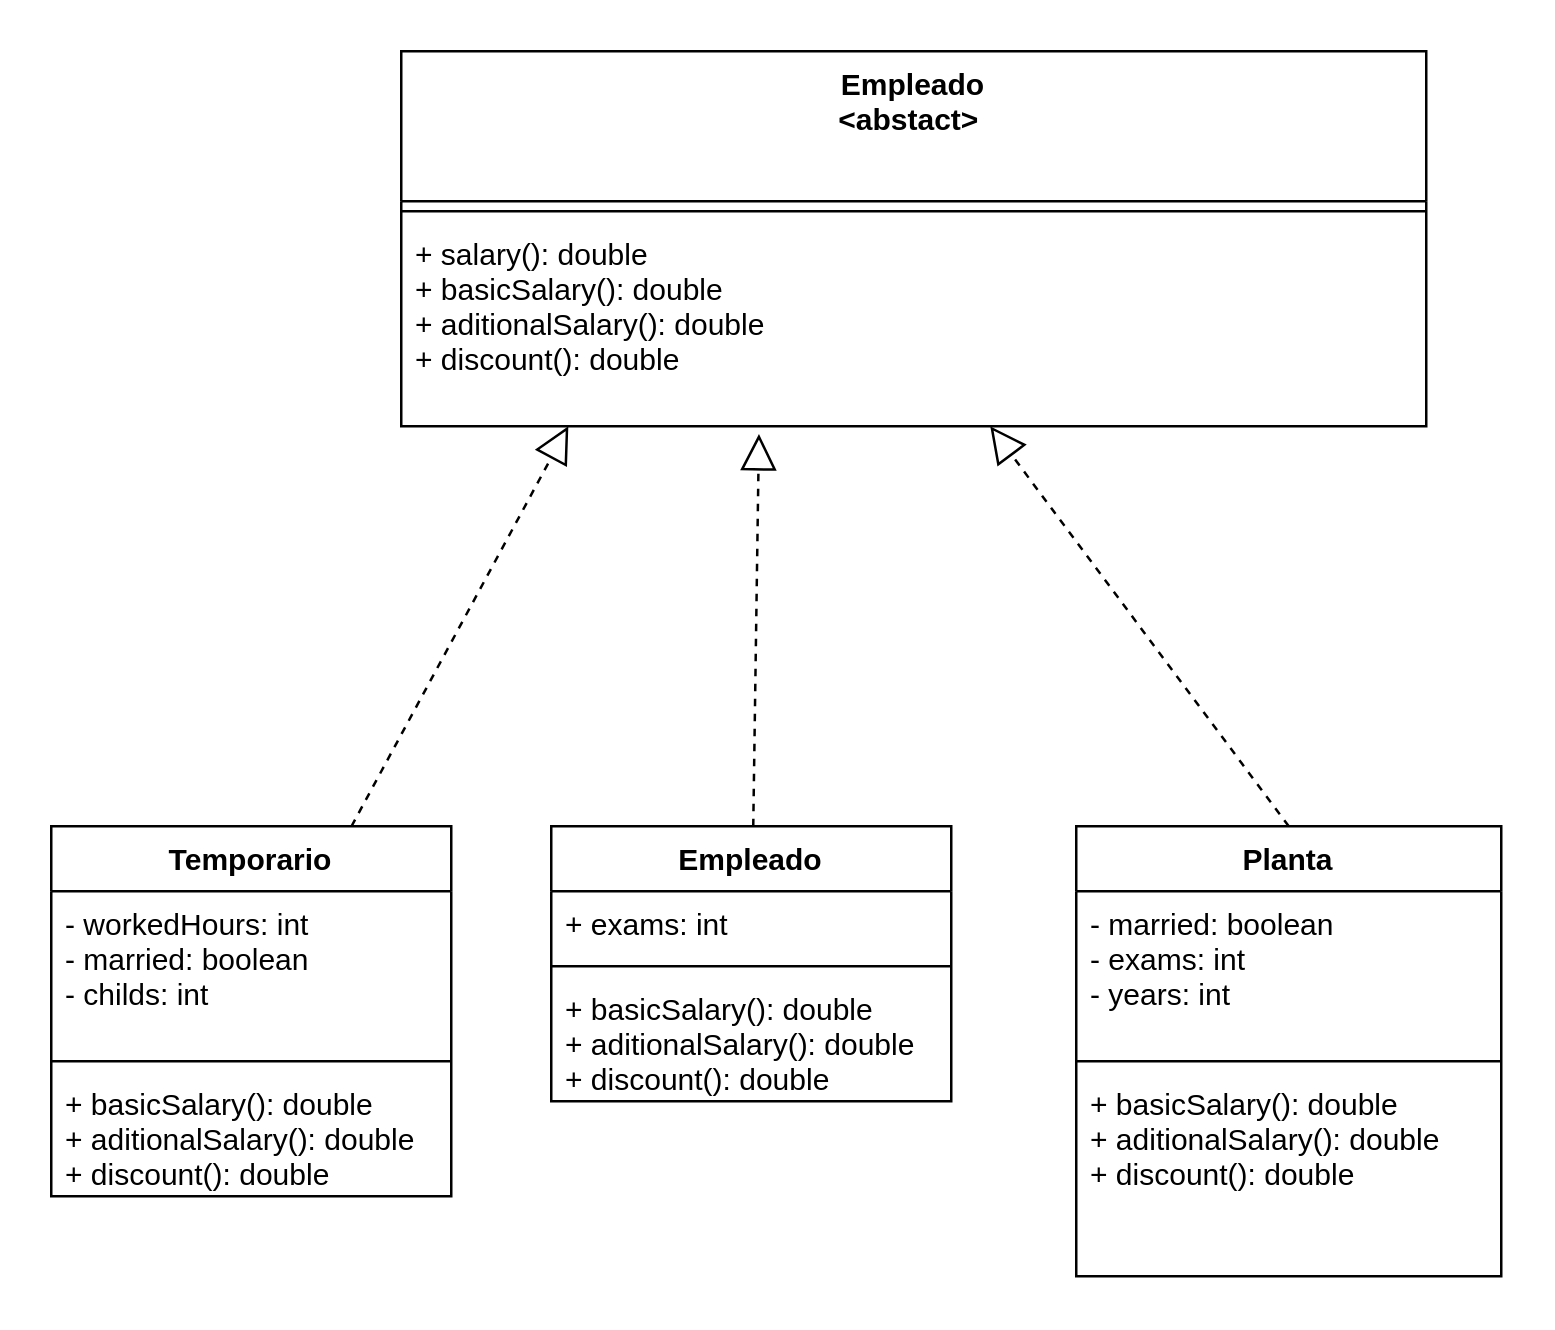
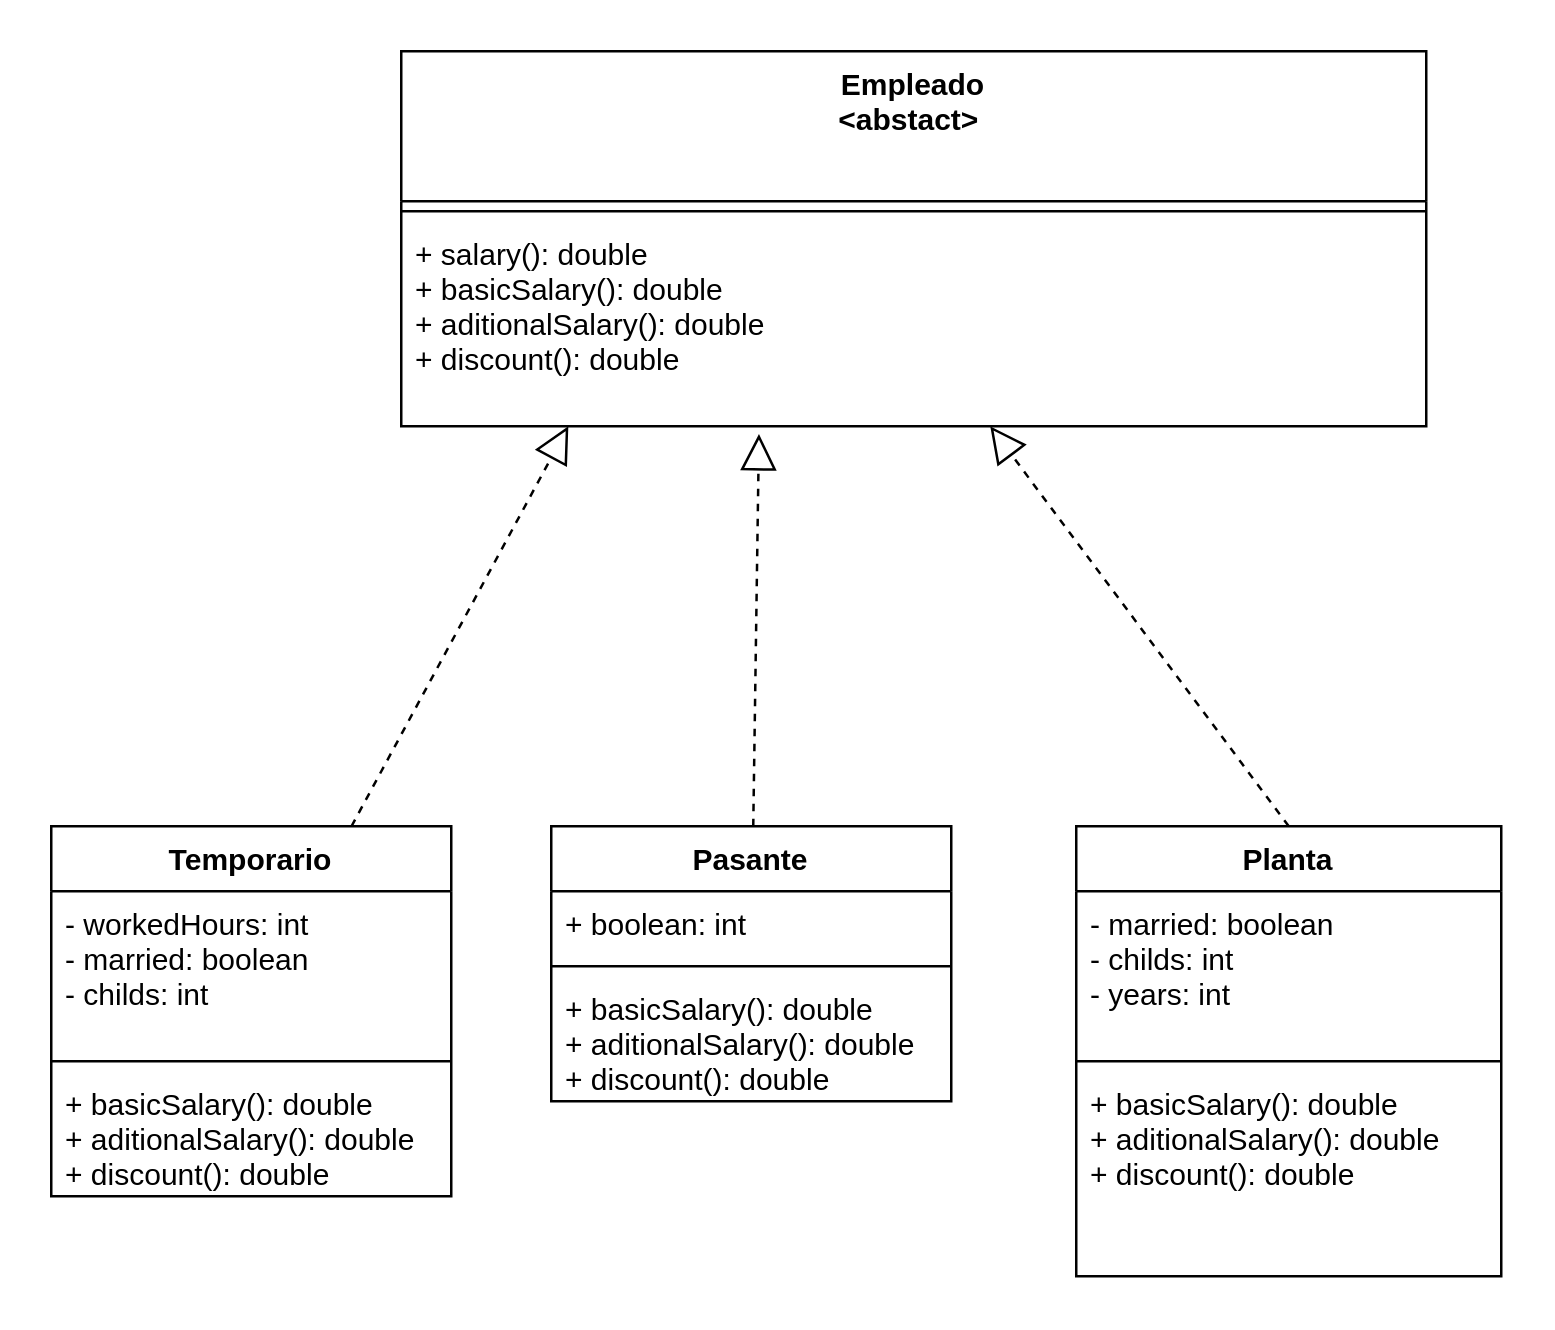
  <mxCell id="0" />
  <mxCell id="1" parent="0" />
  <mxCell id="2" value="Empleado&#10;&lt;abstact&gt; " style="swimlane;fontStyle=1;align=center;verticalAlign=top;childLayout=stackLayout;horizontal=1;startSize=60;horizontalStack=0;resizeParent=1;resizeParentMax=0;resizeLast=0;collapsible=1;marginBottom=0;" vertex="1" parent="1"><mxGeometry x="160" y="20" width="410" height="150" as="geometry" /></mxCell>
  <mxCell id="3" value="" style="line;strokeWidth=1;fillColor=none;align=left;verticalAlign=middle;spacingTop=-1;spacingLeft=3;spacingRight=3;rotatable=0;labelPosition=right;points=[];portConstraint=eastwest;" vertex="1" parent="2"><mxGeometry y="60" width="410" height="8" as="geometry" /></mxCell>
  <mxCell id="4" value="+ salary(): double&#10;+ basicSalary(): double&#10;+ aditionalSalary(): double&#10;+ discount(): double" style="text;strokeColor=none;fillColor=none;align=left;verticalAlign=top;spacingLeft=4;spacingRight=4;overflow=hidden;rotatable=0;points=[[0,0.5],[1,0.5]];portConstraint=eastwest;" vertex="1" parent="2"><mxGeometry y="68" width="410" height="82" as="geometry" /></mxCell>
  <mxCell id="5" value="Temporario" style="swimlane;fontStyle=1;align=center;verticalAlign=top;childLayout=stackLayout;horizontal=1;startSize=26;horizontalStack=0;resizeParent=1;resizeParentMax=0;resizeLast=0;collapsible=1;marginBottom=0;" vertex="1" parent="1"><mxGeometry x="20" y="330" width="160" height="148" as="geometry" /></mxCell>
  <mxCell id="6" value="- workedHours: int&#10;- married: boolean&#10;- childs: int" style="text;strokeColor=none;fillColor=none;align=left;verticalAlign=top;spacingLeft=4;spacingRight=4;overflow=hidden;rotatable=0;points=[[0,0.5],[1,0.5]];portConstraint=eastwest;" vertex="1" parent="5"><mxGeometry y="26" width="160" height="64" as="geometry" /></mxCell>
  <mxCell id="7" value="" style="line;strokeWidth=1;fillColor=none;align=left;verticalAlign=middle;spacingTop=-1;spacingLeft=3;spacingRight=3;rotatable=0;labelPosition=right;points=[];portConstraint=eastwest;" vertex="1" parent="5"><mxGeometry y="90" width="160" height="8" as="geometry" /></mxCell>
  <mxCell id="8" value="+ basicSalary(): double&#10;+ aditionalSalary(): double&#10;+ discount(): double" style="text;strokeColor=none;fillColor=none;align=left;verticalAlign=top;spacingLeft=4;spacingRight=4;overflow=hidden;rotatable=0;points=[[0,0.5],[1,0.5]];portConstraint=eastwest;" vertex="1" parent="5"><mxGeometry y="98" width="160" height="50" as="geometry" /></mxCell>
- <mxCell id="9" value="Empleado" style="swimlane;fontStyle=1;align=center;verticalAlign=top;childLayout=stackLayout;horizontal=1;startSize=26;horizontalStack=0;resizeParent=1;resizeParentMax=0;resizeLast=0;collapsible=1;marginBottom=0;" vertex="1" parent="1"><mxGeometry x="220" y="330" width="160" height="110" as="geometry" /></mxCell>
- <mxCell id="10" value="+ exams: int" style="text;strokeColor=none;fillColor=none;align=left;verticalAlign=top;spacingLeft=4;spacingRight=4;overflow=hidden;rotatable=0;points=[[0,0.5],[1,0.5]];portConstraint=eastwest;" vertex="1" parent="9"><mxGeometry y="26" width="160" height="26" as="geometry" /></mxCell>
+ <mxCell id="9" value="Pasante" style="swimlane;fontStyle=1;align=center;verticalAlign=top;childLayout=stackLayout;horizontal=1;startSize=26;horizontalStack=0;resizeParent=1;resizeParentMax=0;resizeLast=0;collapsible=1;marginBottom=0;" vertex="1" parent="1"><mxGeometry x="220" y="330" width="160" height="110" as="geometry" /></mxCell>
+ <mxCell id="10" value="+ boolean: int" style="text;strokeColor=none;fillColor=none;align=left;verticalAlign=top;spacingLeft=4;spacingRight=4;overflow=hidden;rotatable=0;points=[[0,0.5],[1,0.5]];portConstraint=eastwest;" vertex="1" parent="9"><mxGeometry y="26" width="160" height="26" as="geometry" /></mxCell>
  <mxCell id="11" value="" style="line;strokeWidth=1;fillColor=none;align=left;verticalAlign=middle;spacingTop=-1;spacingLeft=3;spacingRight=3;rotatable=0;labelPosition=right;points=[];portConstraint=eastwest;" vertex="1" parent="9"><mxGeometry y="52" width="160" height="8" as="geometry" /></mxCell>
  <mxCell id="12" value="+ basicSalary(): double&#10;+ aditionalSalary(): double&#10;+ discount(): double" style="text;strokeColor=none;fillColor=none;align=left;verticalAlign=top;spacingLeft=4;spacingRight=4;overflow=hidden;rotatable=0;points=[[0,0.5],[1,0.5]];portConstraint=eastwest;" vertex="1" parent="9"><mxGeometry y="60" width="160" height="50" as="geometry" /></mxCell>
  <mxCell id="13" value="Planta" style="swimlane;fontStyle=1;align=center;verticalAlign=top;childLayout=stackLayout;horizontal=1;startSize=26;horizontalStack=0;resizeParent=1;resizeParentMax=0;resizeLast=0;collapsible=1;marginBottom=0;" vertex="1" parent="1"><mxGeometry x="430" y="330" width="170" height="180" as="geometry" /></mxCell>
- <mxCell id="14" value="- married: boolean&#10;- exams: int&#10;- years: int" style="text;strokeColor=none;fillColor=none;align=left;verticalAlign=top;spacingLeft=4;spacingRight=4;overflow=hidden;rotatable=0;points=[[0,0.5],[1,0.5]];portConstraint=eastwest;" vertex="1" parent="13"><mxGeometry y="26" width="170" height="64" as="geometry" /></mxCell>
+ <mxCell id="14" value="- married: boolean&#10;- childs: int&#10;- years: int" style="text;strokeColor=none;fillColor=none;align=left;verticalAlign=top;spacingLeft=4;spacingRight=4;overflow=hidden;rotatable=0;points=[[0,0.5],[1,0.5]];portConstraint=eastwest;" vertex="1" parent="13"><mxGeometry y="26" width="170" height="64" as="geometry" /></mxCell>
  <mxCell id="15" value="" style="line;strokeWidth=1;fillColor=none;align=left;verticalAlign=middle;spacingTop=-1;spacingLeft=3;spacingRight=3;rotatable=0;labelPosition=right;points=[];portConstraint=eastwest;" vertex="1" parent="13"><mxGeometry y="90" width="170" height="8" as="geometry" /></mxCell>
  <mxCell id="16" value="+ basicSalary(): double&#10;+ aditionalSalary(): double&#10;+ discount(): double" style="text;strokeColor=none;fillColor=none;align=left;verticalAlign=top;spacingLeft=4;spacingRight=4;overflow=hidden;rotatable=0;points=[[0,0.5],[1,0.5]];portConstraint=eastwest;" vertex="1" parent="13"><mxGeometry y="98" width="170" height="82" as="geometry" /></mxCell>
  <mxCell id="17" value="" style="endArrow=block;dashed=1;endFill=0;endSize=12;html=1;rounded=0;entryX=0.163;entryY=1;entryDx=0;entryDy=0;entryPerimeter=0;" edge="1" parent="1" source="5" target="4"><mxGeometry width="160" relative="1" as="geometry"><mxPoint x="270" y="230" as="sourcePoint" /><mxPoint x="430" y="230" as="targetPoint" /></mxGeometry></mxCell>
  <mxCell id="18" value="" style="endArrow=block;dashed=1;endFill=0;endSize=12;html=1;rounded=0;entryX=0.349;entryY=1.038;entryDx=0;entryDy=0;entryPerimeter=0;" edge="1" parent="1" source="9" target="4"><mxGeometry width="160" relative="1" as="geometry"><mxPoint x="161.469" y="340" as="sourcePoint" /><mxPoint x="297.92" y="226.002" as="targetPoint" /></mxGeometry></mxCell>
  <mxCell id="19" value="" style="endArrow=block;dashed=1;endFill=0;endSize=12;html=1;rounded=0;exitX=0.5;exitY=0;exitDx=0;exitDy=0;" edge="1" parent="1" source="13" target="4"><mxGeometry width="160" relative="1" as="geometry"><mxPoint x="310.841" y="340" as="sourcePoint" /><mxPoint x="313.09" y="224.988" as="targetPoint" /></mxGeometry></mxCell>
